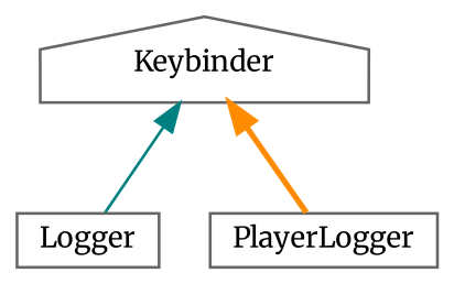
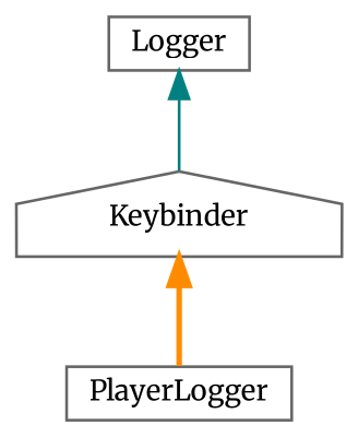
  digraph {
    fontname=Merriweather
    rankdir=TB
    node [color=grey40 fillcolor=white fontname=Merriweather fontsize=10 shape=box style=filled]
    edge [dir=back fontname=Merriweather fontsize=10 labelfontname=Helvetica labelfontsize=10]
    n1 [height=0.2 label=Logger width=0.4]
    n2 [height=0.2 label=Keybinder shape=house width=0.4]
    n3 [height=0.2 label=PlayerLogger width=0.4]
-   n2 -> n1 [color=teal style=solid]
+   n1 -> n2 [color=teal style=solid]
    n2 -> n3 [color=darkorange style=bold]
  }
